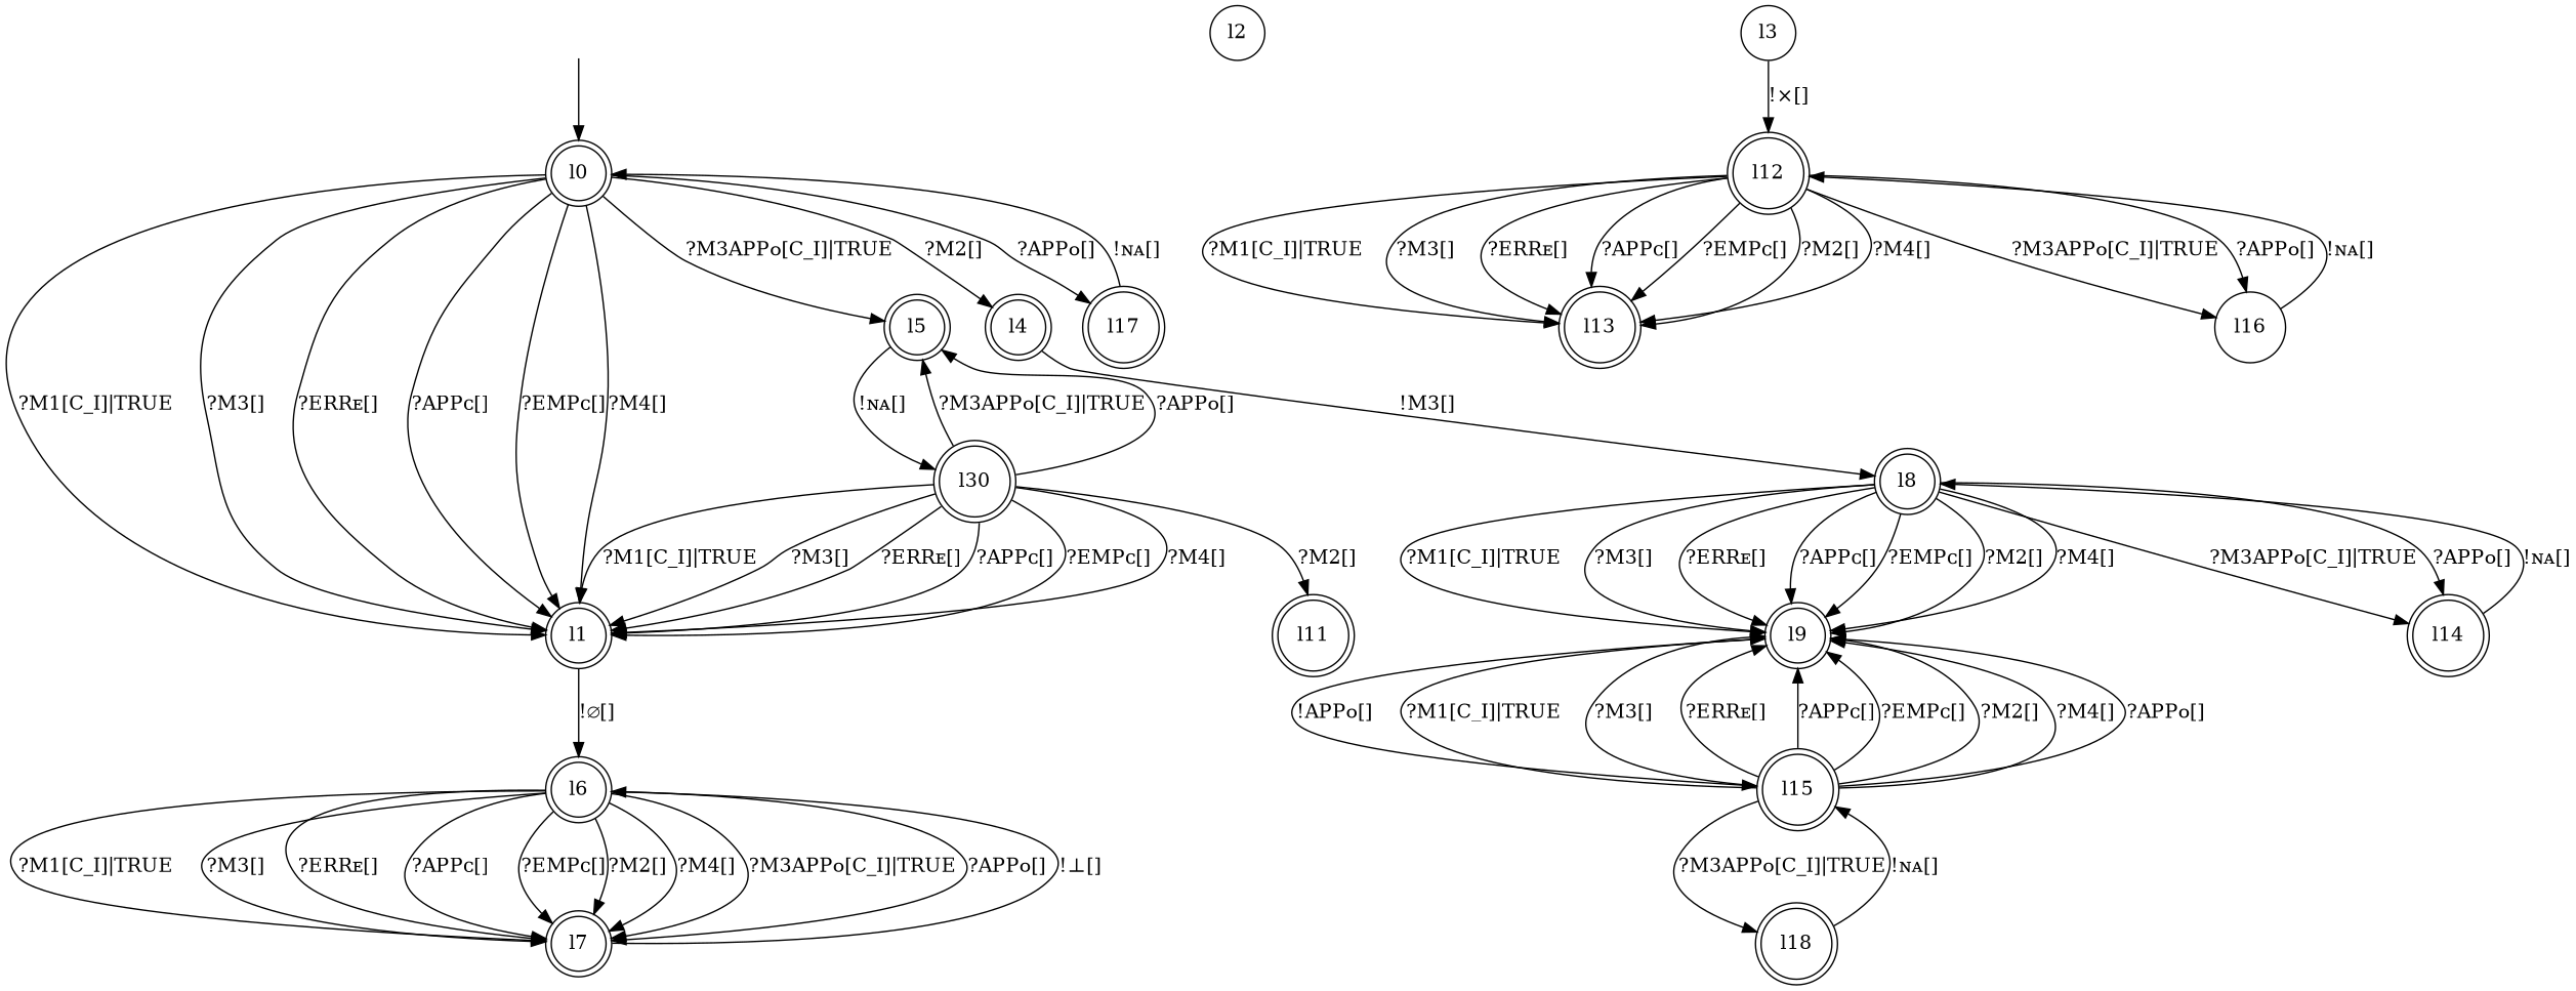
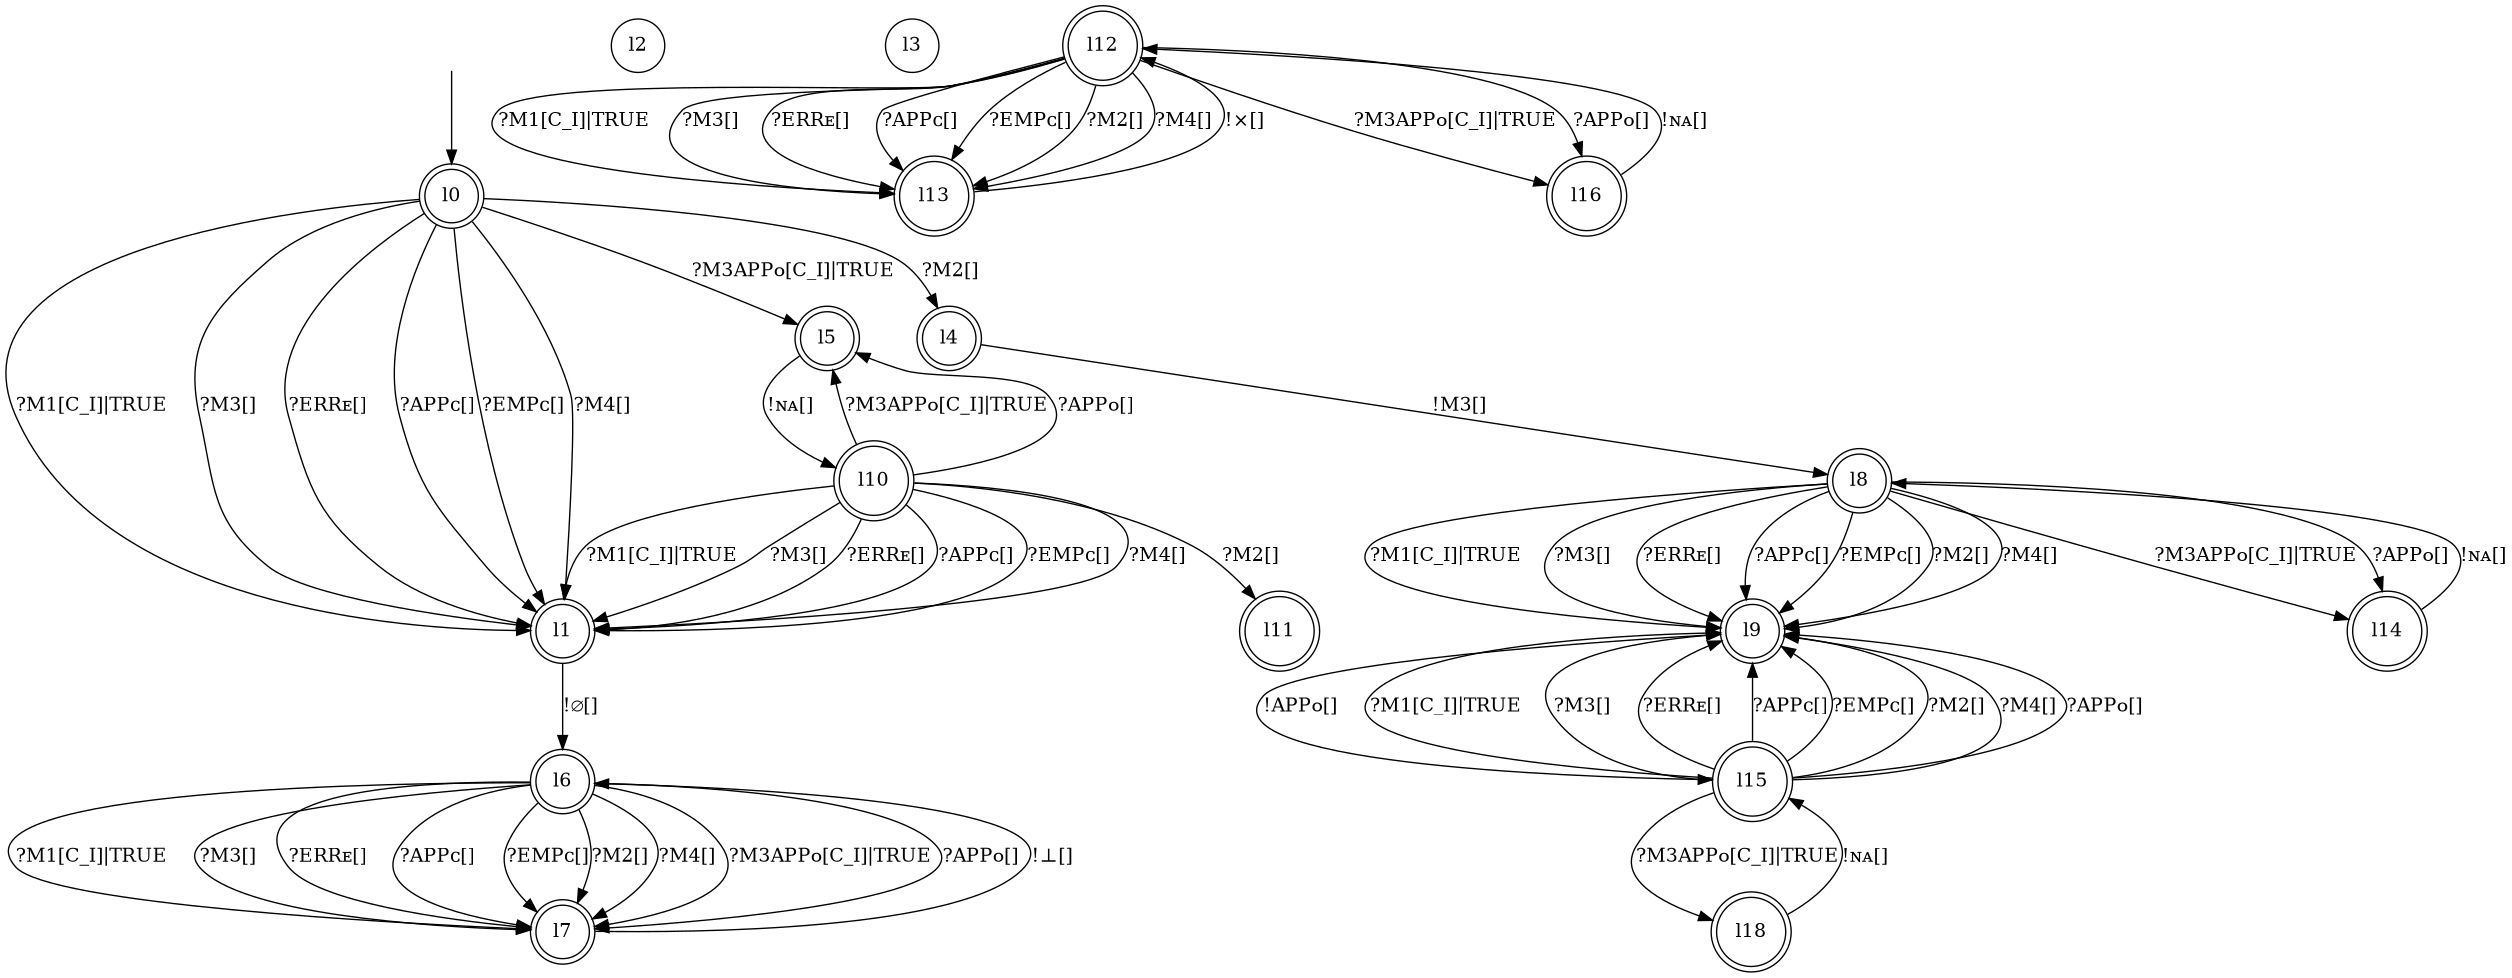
  digraph {
    node [shape=doublecircle]
    "" [shape=none]
    l0
    l1
    l4
    l5
-   l17
    l6
    l8
-   l10 [label=l30]
+   l10
    l7
    l2 [shape=circle]
    l3 [shape=circle]
    l9
    l14
    l11
    l15
    l18
    l12
    l13
-   l16 [shape=circle]
+   l16
    "" -> l0
    l0 -> l1 [label=<?M1[C_I]|TRUE>]
    l0 -> l1 [label=<?M3[]>]
    l0 -> l1 [label=<?ERRᴇ[]>]
    l0 -> l1 [label=<?APPᴄ[]>]
    l0 -> l1 [label=<?EMPᴄ[]>]
    l0 -> l1 [label=<?M4[]>]
    l0 -> l4 [label=<?M2[]>]
    l0 -> l5 [label=<?M3APPᴏ[C_I]|TRUE>]
-   l0 -> l17 [label=<?APPᴏ[]>]
    l1 -> l6 [label=<!∅[]>]
    l4 -> l8 [label=<!M3[]>]
    l5 -> l10 [label=<!ɴᴀ[]>]
-   l17 -> l0 [label=<!ɴᴀ[]>]
    l6 -> l7 [label=<?M1[C_I]|TRUE>]
    l6 -> l7 [label=<?M3[]>]
    l6 -> l7 [label=<?ERRᴇ[]>]
    l6 -> l7 [label=<?APPᴄ[]>]
    l6 -> l7 [label=<?EMPᴄ[]>]
    l6 -> l7 [label=<?M2[]>]
    l6 -> l7 [label=<?M4[]>]
    l6 -> l7 [label=<?M3APPᴏ[C_I]|TRUE>]
    l6 -> l7 [label=<?APPᴏ[]>]
    l8 -> l9 [label=<?M1[C_I]|TRUE>]
    l8 -> l9 [label=<?M3[]>]
    l8 -> l9 [label=<?ERRᴇ[]>]
    l8 -> l9 [label=<?APPᴄ[]>]
    l8 -> l9 [label=<?EMPᴄ[]>]
    l8 -> l9 [label=<?M2[]>]
    l8 -> l9 [label=<?M4[]>]
    l8 -> l14 [label=<?M3APPᴏ[C_I]|TRUE>]
    l8 -> l14 [label=<?APPᴏ[]>]
    l10 -> l1 [label=<?M1[C_I]|TRUE>]
    l10 -> l1 [label=<?M3[]>]
    l10 -> l1 [label=<?ERRᴇ[]>]
    l10 -> l1 [label=<?APPᴄ[]>]
    l10 -> l1 [label=<?EMPᴄ[]>]
    l10 -> l1 [label=<?M4[]>]
    l10 -> l5 [label=<?M3APPᴏ[C_I]|TRUE>]
    l10 -> l5 [label=<?APPᴏ[]>]
    l10 -> l11 [label=<?M2[]>]
    l7 -> l6 [label=<!⊥[]>]
    l9 -> l15 [label=<!APPᴏ[]>]
    l14 -> l8 [label=<!ɴᴀ[]>]
    l15 -> l9 [label=<?M1[C_I]|TRUE>]
    l15 -> l9 [label=<?M3[]>]
    l15 -> l9 [label=<?ERRᴇ[]>]
    l15 -> l9 [label=<?APPᴄ[]>]
    l15 -> l9 [label=<?EMPᴄ[]>]
    l15 -> l9 [label=<?M2[]>]
    l15 -> l9 [label=<?M4[]>]
    l15 -> l9 [label=<?APPᴏ[]>]
    l15 -> l18 [label=<?M3APPᴏ[C_I]|TRUE>]
    l18 -> l15 [label=<!ɴᴀ[]>]
    l12 -> l13 [label=<?M1[C_I]|TRUE>]
    l12 -> l13 [label=<?M3[]>]
    l12 -> l13 [label=<?ERRᴇ[]>]
    l12 -> l13 [label=<?APPᴄ[]>]
    l12 -> l13 [label=<?EMPᴄ[]>]
    l12 -> l13 [label=<?M2[]>]
    l12 -> l13 [label=<?M4[]>]
    l12 -> l16 [label=<?M3APPᴏ[C_I]|TRUE>]
    l12 -> l16 [label=<?APPᴏ[]>]
-   l3 -> l12 [label=<!⨯[]>]
+   l13 -> l12 [label=<!⨯[]>]
    l16 -> l12 [label=<!ɴᴀ[]>]
  }
